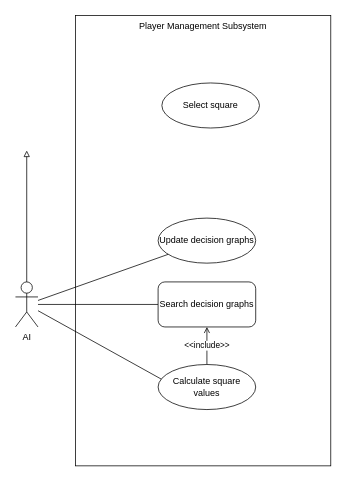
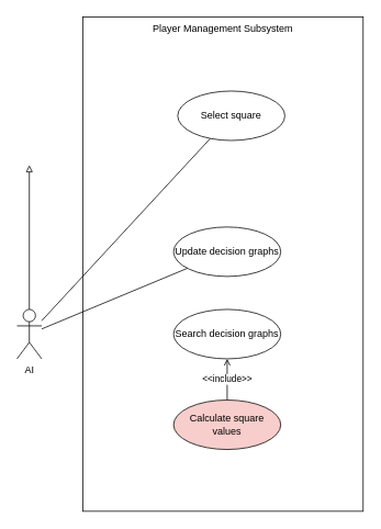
  <mxCell id="0" />
  <mxCell id="1" parent="0" />
  <mxCell id="2" value="Player Management Subsystem" style="rounded=0;whiteSpace=wrap;html=1;verticalAlign=top;" vertex="1" parent="1"><mxGeometry x="100" y="20" width="340" height="600" as="geometry" /></mxCell>
  <mxCell id="3" style="rounded=0;orthogonalLoop=1;jettySize=auto;html=1;endArrow=none;endFill=0;" edge="1" parent="1" source="7" target="12"><mxGeometry relative="1" as="geometry" /></mxCell>
- <mxCell id="4" style="edgeStyle=none;rounded=0;orthogonalLoop=1;jettySize=auto;html=1;endArrow=none;endFill=0;" edge="1" parent="1" source="7" target="8"><mxGeometry relative="1" as="geometry" /></mxCell>
- <mxCell id="5" style="edgeStyle=none;rounded=0;orthogonalLoop=1;jettySize=auto;html=1;entryX=0.043;entryY=0.337;entryDx=0;entryDy=0;entryPerimeter=0;endArrow=none;endFill=0;" edge="1" parent="1" source="7" target="11"><mxGeometry relative="1" as="geometry" /></mxCell>
+ <mxCell id="5" style="edgeStyle=none;rounded=0;orthogonalLoop=1;jettySize=auto;html=1;endArrow=none;endFill=0;" edge="1" parent="1" source="7" target="9"><mxGeometry relative="1" as="geometry" /></mxCell>
  <mxCell id="6" style="edgeStyle=none;rounded=0;orthogonalLoop=1;jettySize=auto;html=1;endArrow=block;endFill=0;" edge="1" parent="1" source="7"><mxGeometry relative="1" as="geometry"><mxPoint x="35" y="200" as="targetPoint" /></mxGeometry></mxCell>
  <mxCell id="7" value="AI" style="shape=umlActor;verticalLabelPosition=bottom;verticalAlign=top;html=1;outlineConnect=0;" vertex="1" parent="1"><mxGeometry x="20" y="375" width="30" height="60" as="geometry" /></mxCell>
- <mxCell id="8" value="Search decision graphs" style="whiteSpace=wrap;html=1;rounded=1;" vertex="1" parent="1"><mxGeometry x="210" y="375" width="130" height="60" as="geometry" /></mxCell>
+ <mxCell id="8" value="Search decision graphs" style="ellipse;whiteSpace=wrap;html=1;" vertex="1" parent="1"><mxGeometry x="210" y="375" width="130" height="60" as="geometry" /></mxCell>
  <mxCell id="9" value="Select square" style="ellipse;whiteSpace=wrap;html=1;" vertex="1" parent="1"><mxGeometry x="215" y="110" width="130" height="60" as="geometry" /></mxCell>
  <mxCell id="10" value="&amp;lt;&amp;lt;include&amp;gt;&amp;gt;" style="edgeStyle=orthogonalEdgeStyle;rounded=0;orthogonalLoop=1;jettySize=auto;html=1;entryX=0.5;entryY=1;entryDx=0;entryDy=0;endArrow=open;endFill=0;dashed=0;" edge="1" parent="1" source="11" target="8"><mxGeometry relative="1" as="geometry" /></mxCell>
- <mxCell id="11" value="Calculate square values" style="ellipse;whiteSpace=wrap;html=1;" vertex="1" parent="1"><mxGeometry x="210" y="485" width="130" height="60" as="geometry" /></mxCell>
- <mxCell id="12" value="Update decision graphs" style="ellipse;whiteSpace=wrap;html=1;" vertex="1" parent="1"><mxGeometry x="210" y="290" width="130" height="60" as="geometry" /></mxCell>
+ <mxCell id="11" value="Calculate square values" style="ellipse;whiteSpace=wrap;html=1;fillColor=#f8cecc;" vertex="1" parent="1"><mxGeometry x="210" y="485" width="130" height="60" as="geometry" /></mxCell>
+ <mxCell id="12" value="Update decision graphs" style="ellipse;whiteSpace=wrap;html=1;" vertex="1" parent="1"><mxGeometry x="210" y="275" width="130" height="60" as="geometry" /></mxCell>
